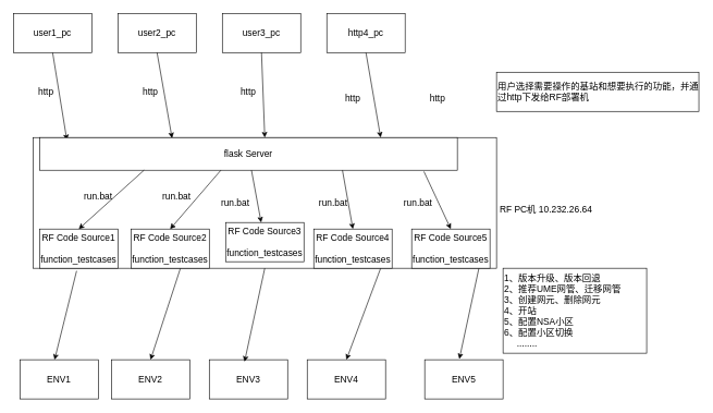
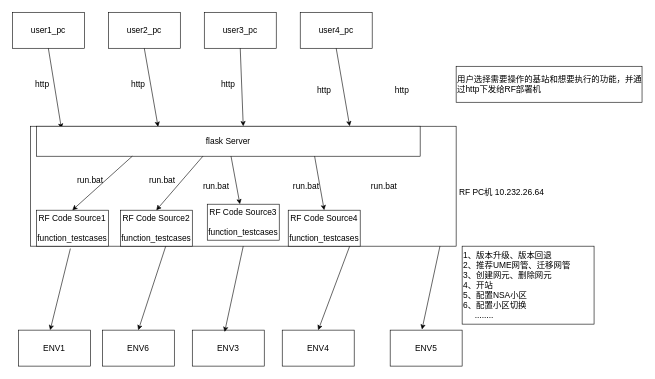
  <mxCell id="0" />
  <mxCell id="1" parent="0" />
  <mxCell id="2" value="" style="rounded=0;whiteSpace=wrap;html=1;fontSize=14;" parent="1" vertex="1"><mxGeometry x="50" y="210" width="710" height="200" as="geometry" /></mxCell>
  <mxCell id="3" value="user3_pc" style="rounded=0;whiteSpace=wrap;html=1;fontSize=14;" parent="1" vertex="1"><mxGeometry x="340" y="20" width="120" height="60" as="geometry" /></mxCell>
  <mxCell id="4" value="ENV1" style="rounded=0;whiteSpace=wrap;html=1;fontSize=14;" parent="1" vertex="1"><mxGeometry x="30" y="550" width="120" height="60" as="geometry" /></mxCell>
- <mxCell id="5" value="ENV2" style="rounded=0;whiteSpace=wrap;html=1;fontSize=14;" parent="1" vertex="1"><mxGeometry x="170" y="550" width="120" height="60" as="geometry" /></mxCell>
+ <mxCell id="5" value="ENV6" style="rounded=0;whiteSpace=wrap;html=1;fontSize=14;" parent="1" vertex="1"><mxGeometry x="170" y="550" width="120" height="60" as="geometry" /></mxCell>
  <mxCell id="6" value="ENV3" style="rounded=0;whiteSpace=wrap;html=1;fontSize=14;" parent="1" vertex="1"><mxGeometry x="320" y="550" width="120" height="60" as="geometry" /></mxCell>
  <mxCell id="7" value="ENV4" style="rounded=0;whiteSpace=wrap;html=1;fontSize=14;" parent="1" vertex="1"><mxGeometry x="470" y="550" width="120" height="60" as="geometry" /></mxCell>
  <mxCell id="8" value="ENV5" style="rounded=0;whiteSpace=wrap;html=1;fontSize=14;" parent="1" vertex="1"><mxGeometry x="650" y="550" width="120" height="60" as="geometry" /></mxCell>
  <mxCell id="9" value="user2_pc" style="rounded=0;whiteSpace=wrap;html=1;fontSize=14;" parent="1" vertex="1"><mxGeometry x="180" y="20" width="120" height="60" as="geometry" /></mxCell>
- <mxCell id="10" value="http4_pc" style="rounded=0;whiteSpace=wrap;html=1;fontSize=14;" parent="1" vertex="1"><mxGeometry x="500" y="20" width="120" height="60" as="geometry" /></mxCell>
+ <mxCell id="10" value="user4_pc" style="rounded=0;whiteSpace=wrap;html=1;fontSize=14;" parent="1" vertex="1"><mxGeometry x="500" y="20" width="120" height="60" as="geometry" /></mxCell>
  <mxCell id="11" value="user1_pc" style="rounded=0;whiteSpace=wrap;html=1;fontSize=14;" parent="1" vertex="1"><mxGeometry x="20" y="20" width="120" height="60" as="geometry" /></mxCell>
  <mxCell id="12" value="" style="endArrow=classic;html=1;entryX=0.073;entryY=0.02;entryDx=0;entryDy=0;entryPerimeter=0;exitX=0.5;exitY=1;exitDx=0;exitDy=0;fontSize=14;" parent="1" target="2" edge="1" source="11"><mxGeometry width="50" height="50" relative="1" as="geometry"><mxPoint x="79.5" y="40" as="sourcePoint" /><mxPoint x="79.5" y="130" as="targetPoint" /></mxGeometry></mxCell>
  <mxCell id="13" value="" style="endArrow=classic;html=1;entryX=0.3;entryY=0.005;entryDx=0;entryDy=0;entryPerimeter=0;exitX=0.5;exitY=1;exitDx=0;exitDy=0;fontSize=14;" parent="1" target="2" edge="1" source="9"><mxGeometry width="50" height="50" relative="1" as="geometry"><mxPoint x="250" y="30" as="sourcePoint" /><mxPoint x="250" y="250" as="targetPoint" /></mxGeometry></mxCell>
  <mxCell id="14" value="" style="endArrow=classic;html=1;entryX=0.5;entryY=0;entryDx=0;entryDy=0;exitX=0.5;exitY=1;exitDx=0;exitDy=0;fontSize=14;" parent="1" target="2" edge="1" source="3"><mxGeometry width="50" height="50" relative="1" as="geometry"><mxPoint x="400" y="30" as="sourcePoint" /><mxPoint x="480" y="100" as="targetPoint" /></mxGeometry></mxCell>
  <mxCell id="15" value="" style="endArrow=classic;html=1;exitX=0.5;exitY=1;exitDx=0;exitDy=0;exitPerimeter=0;entryX=0.75;entryY=0;entryDx=0;entryDy=0;fontSize=14;" parent="1" source="10" edge="1" target="2"><mxGeometry width="50" height="50" relative="1" as="geometry"><mxPoint x="570" y="40" as="sourcePoint" /><mxPoint x="399" y="130" as="targetPoint" /><Array as="points" /></mxGeometry></mxCell>
  <mxCell id="16" value="" style="endArrow=classic;html=1;entryX=0.442;entryY=0;entryDx=0;entryDy=0;entryPerimeter=0;exitX=0.094;exitY=1.02;exitDx=0;exitDy=0;exitPerimeter=0;fontSize=14;" parent="1" target="4" edge="1" source="2"><mxGeometry width="50" height="50" relative="1" as="geometry"><mxPoint x="400" y="190" as="sourcePoint" /><mxPoint x="360" y="240" as="targetPoint" /></mxGeometry></mxCell>
  <mxCell id="17" value="" style="endArrow=classic;html=1;entryX=0.5;entryY=0;entryDx=0;entryDy=0;exitX=0.318;exitY=1;exitDx=0;exitDy=0;exitPerimeter=0;fontSize=14;" parent="1" target="5" edge="1" source="2"><mxGeometry width="50" height="50" relative="1" as="geometry"><mxPoint x="400" y="190" as="sourcePoint" /><mxPoint x="320" y="250" as="targetPoint" /></mxGeometry></mxCell>
  <mxCell id="18" value="" style="endArrow=classic;html=1;entryX=0.45;entryY=0.05;entryDx=0;entryDy=0;entryPerimeter=0;exitX=0.5;exitY=1;exitDx=0;exitDy=0;fontSize=14;" parent="1" target="6" edge="1" source="2"><mxGeometry width="50" height="50" relative="1" as="geometry"><mxPoint x="400" y="230" as="sourcePoint" /><mxPoint x="110" y="250" as="targetPoint" /></mxGeometry></mxCell>
  <mxCell id="19" value="" style="endArrow=classic;html=1;entryX=0.5;entryY=0;entryDx=0;entryDy=0;exitX=0.75;exitY=1;exitDx=0;exitDy=0;fontSize=14;" parent="1" target="7" edge="1" source="2"><mxGeometry width="50" height="50" relative="1" as="geometry"><mxPoint x="400" y="190" as="sourcePoint" /><mxPoint x="460" y="250" as="targetPoint" /></mxGeometry></mxCell>
  <mxCell id="20" value="" style="endArrow=classic;html=1;exitX=0.962;exitY=1;exitDx=0;exitDy=0;entryX=0.442;entryY=-0.017;entryDx=0;entryDy=0;entryPerimeter=0;exitPerimeter=0;fontSize=14;" parent="1" source="2" target="8" edge="1"><mxGeometry width="50" height="50" relative="1" as="geometry"><mxPoint x="585" y="170" as="sourcePoint" /><mxPoint x="535" y="220" as="targetPoint" /></mxGeometry></mxCell>
  <mxCell id="21" value="RF PC机 10.232.26.64" style="text;html=1;strokeColor=none;fillColor=none;align=center;verticalAlign=middle;whiteSpace=wrap;rounded=0;fontSize=14;" vertex="1" parent="1"><mxGeometry x="746" y="310" width="180" height="20" as="geometry" /></mxCell>
  <mxCell id="22" value="flask Server" style="rounded=0;whiteSpace=wrap;html=1;fontSize=14;" vertex="1" parent="1"><mxGeometry x="60" y="210" width="640" height="50" as="geometry" /></mxCell>
  <mxCell id="23" value="RF Code Source1&lt;br style=&quot;font-size: 14px;&quot;&gt;&lt;br style=&quot;font-size: 14px;&quot;&gt;function_testcases" style="rounded=0;whiteSpace=wrap;html=1;fontSize=14;" vertex="1" parent="1"><mxGeometry x="60" y="350" width="120" height="60" as="geometry" /></mxCell>
  <mxCell id="24" value="RF Code Source2&lt;br style=&quot;font-size: 14px;&quot;&gt;&lt;br style=&quot;font-size: 14px;&quot;&gt;function_testcases" style="rounded=0;whiteSpace=wrap;html=1;fontSize=14;" vertex="1" parent="1"><mxGeometry x="200" y="350" width="120" height="60" as="geometry" /></mxCell>
  <mxCell id="25" value="RF Code Source3&lt;br style=&quot;font-size: 14px;&quot;&gt;&lt;br style=&quot;font-size: 14px;&quot;&gt;function_testcases" style="rounded=0;whiteSpace=wrap;html=1;fontSize=14;" vertex="1" parent="1"><mxGeometry x="345" y="340" width="120" height="60" as="geometry" /></mxCell>
  <mxCell id="26" value="RF Code Source4&lt;br style=&quot;font-size: 14px;&quot;&gt;&lt;br style=&quot;font-size: 14px;&quot;&gt;function_testcases" style="rounded=0;whiteSpace=wrap;html=1;fontSize=14;" vertex="1" parent="1"><mxGeometry x="480" y="350" width="120" height="60" as="geometry" /></mxCell>
- <mxCell id="27" value="RF Code Source5&lt;br style=&quot;font-size: 14px;&quot;&gt;&lt;br style=&quot;font-size: 14px;&quot;&gt;function_testcases" style="rounded=0;whiteSpace=wrap;html=1;fontSize=14;" vertex="1" parent="1"><mxGeometry x="630" y="350" width="120" height="60" as="geometry" /></mxCell>
  <mxCell id="28" value="" style="endArrow=classic;html=1;entryX=0.5;entryY=0;entryDx=0;entryDy=0;exitX=0.25;exitY=1;exitDx=0;exitDy=0;fontSize=14;" edge="1" parent="1" source="22" target="23"><mxGeometry width="50" height="50" relative="1" as="geometry"><mxPoint x="390" y="260" as="sourcePoint" /><mxPoint x="440" y="210" as="targetPoint" /></mxGeometry></mxCell>
  <mxCell id="29" value="" style="endArrow=classic;html=1;entryX=0.5;entryY=0;entryDx=0;entryDy=0;exitX=0.434;exitY=1;exitDx=0;exitDy=0;exitPerimeter=0;fontSize=14;" edge="1" parent="1" source="22" target="24"><mxGeometry width="50" height="50" relative="1" as="geometry"><mxPoint x="390" y="260" as="sourcePoint" /><mxPoint x="440" y="210" as="targetPoint" /></mxGeometry></mxCell>
  <mxCell id="30" value="" style="endArrow=classic;html=1;fontSize=14;" edge="1" parent="1" source="22" target="25"><mxGeometry width="50" height="50" relative="1" as="geometry"><mxPoint x="390" y="260" as="sourcePoint" /><mxPoint x="440" y="210" as="targetPoint" /></mxGeometry></mxCell>
  <mxCell id="31" value="" style="endArrow=classic;html=1;entryX=0.5;entryY=0;entryDx=0;entryDy=0;exitX=0.725;exitY=1;exitDx=0;exitDy=0;exitPerimeter=0;fontSize=14;" edge="1" parent="1" source="22" target="26"><mxGeometry width="50" height="50" relative="1" as="geometry"><mxPoint x="390" y="260" as="sourcePoint" /><mxPoint x="440" y="210" as="targetPoint" /></mxGeometry></mxCell>
- <mxCell id="32" value="" style="endArrow=classic;html=1;entryX=0.5;entryY=0;entryDx=0;entryDy=0;exitX=0.92;exitY=1.04;exitDx=0;exitDy=0;exitPerimeter=0;fontSize=14;" edge="1" parent="1" source="22" target="27"><mxGeometry width="50" height="50" relative="1" as="geometry"><mxPoint x="390" y="260" as="sourcePoint" /><mxPoint x="440" y="210" as="targetPoint" /></mxGeometry></mxCell>
  <mxCell id="33" value="1、版本升级、版本回退&lt;br style=&quot;font-size: 14px;&quot;&gt;2、推荐UME网管、迁移网管&lt;br style=&quot;font-size: 14px;&quot;&gt;3、创建网元、删除网元&lt;br style=&quot;font-size: 14px;&quot;&gt;4、开站&lt;br style=&quot;font-size: 14px;&quot;&gt;5、配置NSA小区&lt;br style=&quot;font-size: 14px;&quot;&gt;6、配置小区切换&lt;br style=&quot;font-size: 14px;&quot;&gt;&amp;nbsp; &amp;nbsp; &amp;nbsp;........" style="rounded=0;whiteSpace=wrap;html=1;align=left;fontSize=14;" vertex="1" parent="1"><mxGeometry x="770" y="410" width="220" height="130" as="geometry" /></mxCell>
  <mxCell id="34" value="run.bat" style="text;html=1;strokeColor=none;fillColor=none;align=center;verticalAlign=middle;whiteSpace=wrap;rounded=0;fontSize=14;" vertex="1" parent="1"><mxGeometry x="130" y="290" width="40" height="20" as="geometry" /></mxCell>
  <mxCell id="35" value="run.bat" style="text;html=1;strokeColor=none;fillColor=none;align=center;verticalAlign=middle;whiteSpace=wrap;rounded=0;fontSize=14;" vertex="1" parent="1"><mxGeometry x="250" y="290" width="40" height="20" as="geometry" /></mxCell>
  <mxCell id="36" value="run.bat" style="text;html=1;strokeColor=none;fillColor=none;align=center;verticalAlign=middle;whiteSpace=wrap;rounded=0;fontSize=14;" vertex="1" parent="1"><mxGeometry x="340" y="300" width="40" height="20" as="geometry" /></mxCell>
  <mxCell id="37" value="run.bat" style="text;html=1;strokeColor=none;fillColor=none;align=center;verticalAlign=middle;whiteSpace=wrap;rounded=0;fontSize=14;" vertex="1" parent="1"><mxGeometry x="490" y="300" width="40" height="20" as="geometry" /></mxCell>
  <mxCell id="38" value="run.bat" style="text;html=1;strokeColor=none;fillColor=none;align=center;verticalAlign=middle;whiteSpace=wrap;rounded=0;fontSize=14;" vertex="1" parent="1"><mxGeometry x="620" y="300" width="40" height="20" as="geometry" /></mxCell>
  <mxCell id="39" value="用户选择需要操作的基站和想要执行的功能，并通过http下发给RF部署机" style="rounded=0;whiteSpace=wrap;html=1;align=left;fontSize=14;" vertex="1" parent="1"><mxGeometry x="760" y="110" width="310" height="60" as="geometry" /></mxCell>
  <mxCell id="40" value="http" style="text;html=1;strokeColor=none;fillColor=none;align=center;verticalAlign=middle;whiteSpace=wrap;rounded=0;fontSize=14;" vertex="1" parent="1"><mxGeometry x="50" y="130" width="40" height="20" as="geometry" /></mxCell>
  <mxCell id="41" value="http" style="text;html=1;strokeColor=none;fillColor=none;align=center;verticalAlign=middle;whiteSpace=wrap;rounded=0;fontSize=14;" vertex="1" parent="1"><mxGeometry x="210" y="130" width="40" height="20" as="geometry" /></mxCell>
  <mxCell id="42" value="http" style="text;html=1;strokeColor=none;fillColor=none;align=center;verticalAlign=middle;whiteSpace=wrap;rounded=0;fontSize=14;" vertex="1" parent="1"><mxGeometry x="360" y="130" width="40" height="20" as="geometry" /></mxCell>
  <mxCell id="43" value="http" style="text;html=1;strokeColor=none;fillColor=none;align=center;verticalAlign=middle;whiteSpace=wrap;rounded=0;fontSize=14;" vertex="1" parent="1"><mxGeometry x="520" y="140" width="40" height="20" as="geometry" /></mxCell>
  <mxCell id="44" value="http" style="text;html=1;strokeColor=none;fillColor=none;align=center;verticalAlign=middle;whiteSpace=wrap;rounded=0;fontSize=14;" vertex="1" parent="1"><mxGeometry x="650" y="140" width="40" height="20" as="geometry" /></mxCell>
